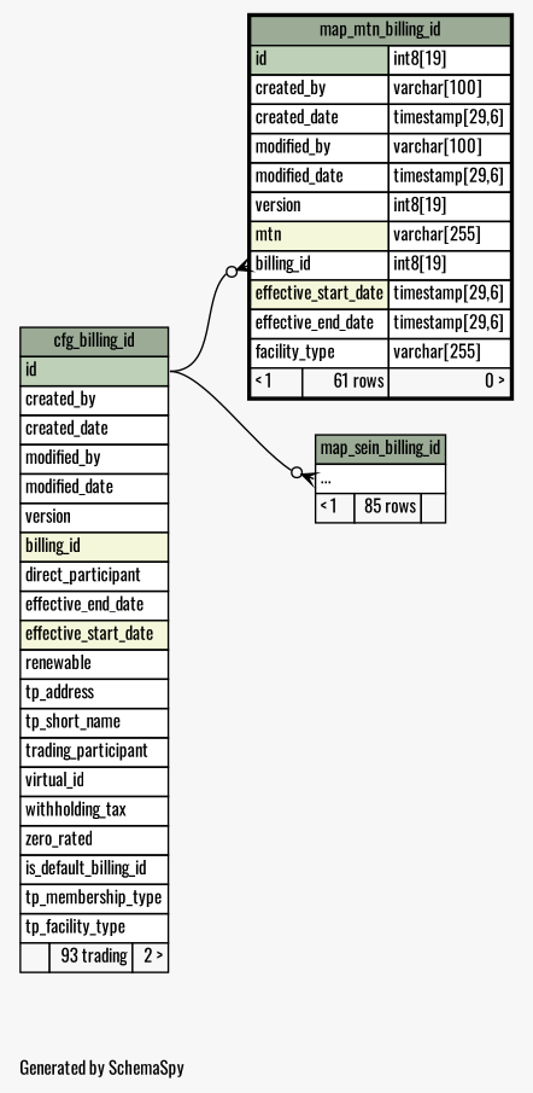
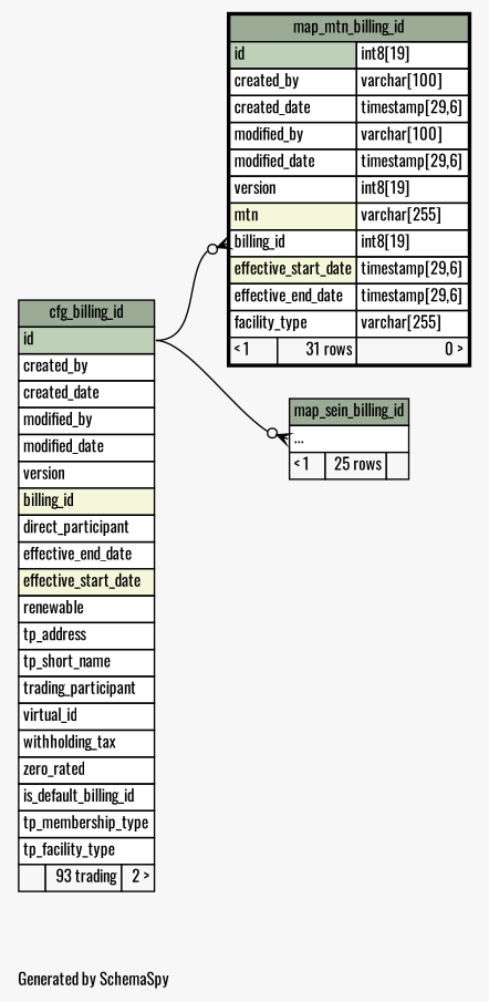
  digraph {
    bgcolor="#f7f7f7"
    fontname=Oswald
    fontsize=11
    label="\nGenerated by SchemaSpy"
    labeljust=l
    nodesep=0.18
    rankdir=RL
    ranksep=0.46
    node [fontname=Oswald fontsize=11 shape=plaintext]
    edge [arrowhead=none arrowsize=0.8 arrowtail=crowodot dir=back fontname=Oswald headport="id:e"]
-   n1 [label=<     <TABLE BORDER="2" CELLBORDER="1" CELLSPACING="0" BGCOLOR="#ffffff">       <TR><TD COLSPAN="3" BGCOLOR="#9bab96" ALIGN="CENTER">map_mtn_billing_id</TD></TR>       <TR><TD PORT="id" COLSPAN="2" BGCOLOR="#bed1b8" ALIGN="LEFT">id</TD><TD PORT="id.type" ALIGN="LEFT">int8[19]</TD></TR>       <TR><TD PORT="created_by" COLSPAN="2" ALIGN="LEFT">created_by</TD><TD PORT="created_by.type" ALIGN="LEFT">varchar[100]</TD></TR>       <TR><TD PORT="created_date" COLSPAN="2" ALIGN="LEFT">created_date</TD><TD PORT="created_date.type" ALIGN="LEFT">timestamp[29,6]</TD></TR>       <TR><TD PORT="modified_by" COLSPAN="2" ALIGN="LEFT">modified_by</TD><TD PORT="modified_by.type" ALIGN="LEFT">varchar[100]</TD></TR>       <TR><TD PORT="modified_date" COLSPAN="2" ALIGN="LEFT">modified_date</TD><TD PORT="modified_date.type" ALIGN="LEFT">timestamp[29,6]</TD></TR>       <TR><TD PORT="version" COLSPAN="2" ALIGN="LEFT">version</TD><TD PORT="version.type" ALIGN="LEFT">int8[19]</TD></TR>       <TR><TD PORT="mtn" COLSPAN="2" BGCOLOR="#f4f7da" ALIGN="LEFT">mtn</TD><TD PORT="mtn.type" ALIGN="LEFT">varchar[255]</TD></TR>       <TR><TD PORT="billing_id" COLSPAN="2" ALIGN="LEFT">billing_id</TD><TD PORT="billing_id.type" ALIGN="LEFT">int8[19]</TD></TR>       <TR><TD PORT="effective_start_date" COLSPAN="2" BGCOLOR="#f4f7da" ALIGN="LEFT">effective_start_date</TD><TD PORT="effective_start_date.type" ALIGN="LEFT">timestamp[29,6]</TD></TR>       <TR><TD PORT="effective_end_date" COLSPAN="2" ALIGN="LEFT">effective_end_date</TD><TD PORT="effective_end_date.type" ALIGN="LEFT">timestamp[29,6]</TD></TR>       <TR><TD PORT="facility_type" COLSPAN="2" ALIGN="LEFT">facility_type</TD><TD PORT="facility_type.type" ALIGN="LEFT">varchar[255]</TD></TR>       <TR><TD ALIGN="LEFT" BGCOLOR="#f7f7f7">&lt; 1</TD><TD ALIGN="RIGHT" BGCOLOR="#f7f7f7">61 rows</TD><TD ALIGN="RIGHT" BGCOLOR="#f7f7f7">0 &gt;</TD></TR>     </TABLE>>]
+   n1 [label=<     <TABLE BORDER="2" CELLBORDER="1" CELLSPACING="0" BGCOLOR="#ffffff">       <TR><TD COLSPAN="3" BGCOLOR="#9bab96" ALIGN="CENTER">map_mtn_billing_id</TD></TR>       <TR><TD PORT="id" COLSPAN="2" BGCOLOR="#bed1b8" ALIGN="LEFT">id</TD><TD PORT="id.type" ALIGN="LEFT">int8[19]</TD></TR>       <TR><TD PORT="created_by" COLSPAN="2" ALIGN="LEFT">created_by</TD><TD PORT="created_by.type" ALIGN="LEFT">varchar[100]</TD></TR>       <TR><TD PORT="created_date" COLSPAN="2" ALIGN="LEFT">created_date</TD><TD PORT="created_date.type" ALIGN="LEFT">timestamp[29,6]</TD></TR>       <TR><TD PORT="modified_by" COLSPAN="2" ALIGN="LEFT">modified_by</TD><TD PORT="modified_by.type" ALIGN="LEFT">varchar[100]</TD></TR>       <TR><TD PORT="modified_date" COLSPAN="2" ALIGN="LEFT">modified_date</TD><TD PORT="modified_date.type" ALIGN="LEFT">timestamp[29,6]</TD></TR>       <TR><TD PORT="version" COLSPAN="2" ALIGN="LEFT">version</TD><TD PORT="version.type" ALIGN="LEFT">int8[19]</TD></TR>       <TR><TD PORT="mtn" COLSPAN="2" BGCOLOR="#f4f7da" ALIGN="LEFT">mtn</TD><TD PORT="mtn.type" ALIGN="LEFT">varchar[255]</TD></TR>       <TR><TD PORT="billing_id" COLSPAN="2" ALIGN="LEFT">billing_id</TD><TD PORT="billing_id.type" ALIGN="LEFT">int8[19]</TD></TR>       <TR><TD PORT="effective_start_date" COLSPAN="2" BGCOLOR="#f4f7da" ALIGN="LEFT">effective_start_date</TD><TD PORT="effective_start_date.type" ALIGN="LEFT">timestamp[29,6]</TD></TR>       <TR><TD PORT="effective_end_date" COLSPAN="2" ALIGN="LEFT">effective_end_date</TD><TD PORT="effective_end_date.type" ALIGN="LEFT">timestamp[29,6]</TD></TR>       <TR><TD PORT="facility_type" COLSPAN="2" ALIGN="LEFT">facility_type</TD><TD PORT="facility_type.type" ALIGN="LEFT">varchar[255]</TD></TR>       <TR><TD ALIGN="LEFT" BGCOLOR="#f7f7f7">&lt; 1</TD><TD ALIGN="RIGHT" BGCOLOR="#f7f7f7">31 rows</TD><TD ALIGN="RIGHT" BGCOLOR="#f7f7f7">0 &gt;</TD></TR>     </TABLE>>]
    n2 [label=<     <TABLE BORDER="0" CELLBORDER="1" CELLSPACING="0" BGCOLOR="#ffffff">       <TR><TD COLSPAN="3" BGCOLOR="#9bab96" ALIGN="CENTER">cfg_billing_id</TD></TR>       <TR><TD PORT="id" COLSPAN="3" BGCOLOR="#bed1b8" ALIGN="LEFT">id</TD></TR>       <TR><TD PORT="created_by" COLSPAN="3" ALIGN="LEFT">created_by</TD></TR>       <TR><TD PORT="created_date" COLSPAN="3" ALIGN="LEFT">created_date</TD></TR>       <TR><TD PORT="modified_by" COLSPAN="3" ALIGN="LEFT">modified_by</TD></TR>       <TR><TD PORT="modified_date" COLSPAN="3" ALIGN="LEFT">modified_date</TD></TR>       <TR><TD PORT="version" COLSPAN="3" ALIGN="LEFT">version</TD></TR>       <TR><TD PORT="billing_id" COLSPAN="3" BGCOLOR="#f4f7da" ALIGN="LEFT">billing_id</TD></TR>       <TR><TD PORT="direct_participant" COLSPAN="3" ALIGN="LEFT">direct_participant</TD></TR>       <TR><TD PORT="effective_end_date" COLSPAN="3" ALIGN="LEFT">effective_end_date</TD></TR>       <TR><TD PORT="effective_start_date" COLSPAN="3" BGCOLOR="#f4f7da" ALIGN="LEFT">effective_start_date</TD></TR>       <TR><TD PORT="renewable" COLSPAN="3" ALIGN="LEFT">renewable</TD></TR>       <TR><TD PORT="tp_address" COLSPAN="3" ALIGN="LEFT">tp_address</TD></TR>       <TR><TD PORT="tp_short_name" COLSPAN="3" ALIGN="LEFT">tp_short_name</TD></TR>       <TR><TD PORT="trading_participant" COLSPAN="3" ALIGN="LEFT">trading_participant</TD></TR>       <TR><TD PORT="virtual_id" COLSPAN="3" ALIGN="LEFT">virtual_id</TD></TR>       <TR><TD PORT="withholding_tax" COLSPAN="3" ALIGN="LEFT">withholding_tax</TD></TR>       <TR><TD PORT="zero_rated" COLSPAN="3" ALIGN="LEFT">zero_rated</TD></TR>       <TR><TD PORT="is_default_billing_id" COLSPAN="3" ALIGN="LEFT">is_default_billing_id</TD></TR>       <TR><TD PORT="tp_membership_type" COLSPAN="3" ALIGN="LEFT">tp_membership_type</TD></TR>       <TR><TD PORT="tp_facility_type" COLSPAN="3" ALIGN="LEFT">tp_facility_type</TD></TR>       <TR><TD ALIGN="LEFT" BGCOLOR="#f7f7f7">  </TD><TD ALIGN="RIGHT" BGCOLOR="#f7f7f7">93 trading</TD><TD ALIGN="RIGHT" BGCOLOR="#f7f7f7">2 &gt;</TD></TR>     </TABLE>>]
-   n3 [label=<     <TABLE BORDER="0" CELLBORDER="1" CELLSPACING="0" BGCOLOR="#ffffff">       <TR><TD COLSPAN="3" BGCOLOR="#9bab96" ALIGN="CENTER">map_sein_billing_id</TD></TR>       <TR><TD PORT="elipses" COLSPAN="3" ALIGN="LEFT">...</TD></TR>       <TR><TD ALIGN="LEFT" BGCOLOR="#f7f7f7">&lt; 1</TD><TD ALIGN="RIGHT" BGCOLOR="#f7f7f7">85 rows</TD><TD ALIGN="RIGHT" BGCOLOR="#f7f7f7">  </TD></TR>     </TABLE>>]
+   n3 [label=<     <TABLE BORDER="0" CELLBORDER="1" CELLSPACING="0" BGCOLOR="#ffffff">       <TR><TD COLSPAN="3" BGCOLOR="#9bab96" ALIGN="CENTER">map_sein_billing_id</TD></TR>       <TR><TD PORT="elipses" COLSPAN="3" ALIGN="LEFT">...</TD></TR>       <TR><TD ALIGN="LEFT" BGCOLOR="#f7f7f7">&lt; 1</TD><TD ALIGN="RIGHT" BGCOLOR="#f7f7f7">25 rows</TD><TD ALIGN="RIGHT" BGCOLOR="#f7f7f7">  </TD></TR>     </TABLE>>]
    n1 -> n2 [tailport="billing_id:w"]
    n3 -> n2 [tailport="elipses:w"]
  }
